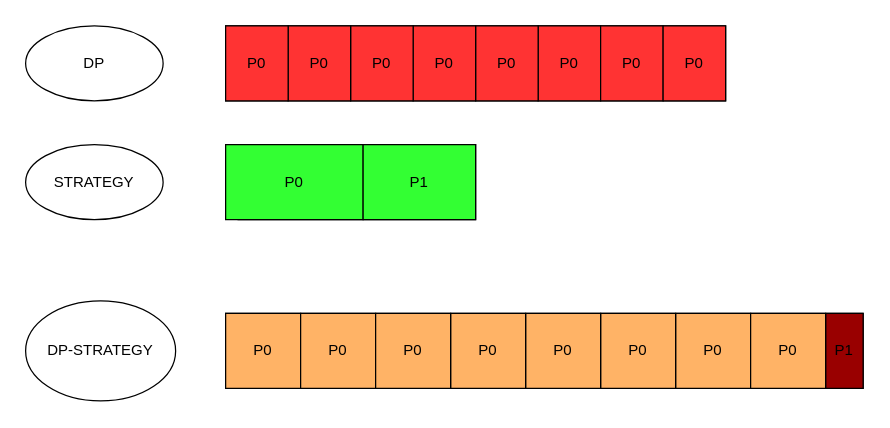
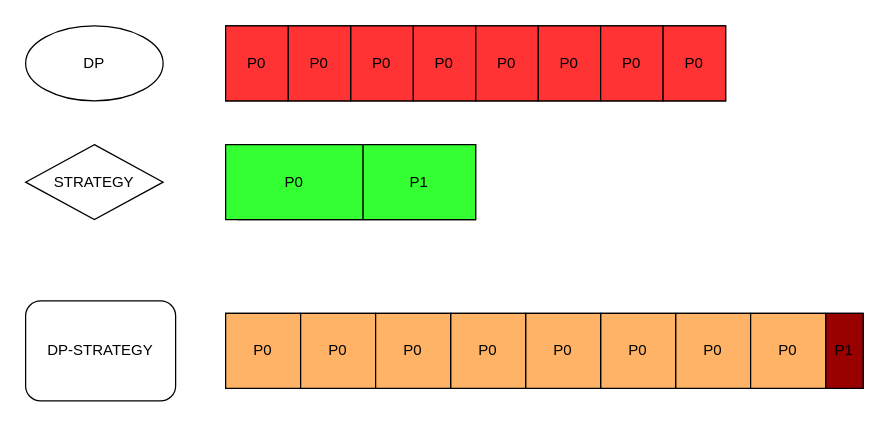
  <mxCell id="0" />
  <mxCell id="1" parent="0" />
  <mxCell id="2" value="DP" style="rounded=0;whiteSpace=wrap;html=1;fillColor=#FF3333;" vertex="1" parent="1"><mxGeometry x="180" y="20" width="400" height="60" as="geometry" /></mxCell>
  <mxCell id="3" value="" style="rounded=0;whiteSpace=wrap;html=1;fillColor=#33FF33;" vertex="1" parent="1"><mxGeometry x="190" y="115" width="190" height="60" as="geometry" /></mxCell>
  <mxCell id="4" value="" style="rounded=0;whiteSpace=wrap;html=1;" vertex="1" parent="1"><mxGeometry x="180" y="250" width="510" height="60" as="geometry" /></mxCell>
  <mxCell id="5" value="P0" style="rounded=0;whiteSpace=wrap;html=1;fillColor=#FF3333;" vertex="1" parent="1"><mxGeometry x="430" y="20" width="50" height="60" as="geometry" /></mxCell>
  <mxCell id="6" value="P0" style="rounded=0;whiteSpace=wrap;html=1;fillColor=#FF3333;" vertex="1" parent="1"><mxGeometry x="380" y="20" width="50" height="60" as="geometry" /></mxCell>
  <mxCell id="7" value="P0" style="rounded=0;whiteSpace=wrap;html=1;fillColor=#FF3333;" vertex="1" parent="1"><mxGeometry x="330" y="20" width="50" height="60" as="geometry" /></mxCell>
  <mxCell id="8" value="P0" style="rounded=0;whiteSpace=wrap;html=1;fillColor=#FF3333;" vertex="1" parent="1"><mxGeometry x="280" y="20" width="50" height="60" as="geometry" /></mxCell>
  <mxCell id="9" value="P0" style="rounded=0;whiteSpace=wrap;html=1;fillColor=#FF3333;" vertex="1" parent="1"><mxGeometry x="230" y="20" width="50" height="60" as="geometry" /></mxCell>
  <mxCell id="10" value="P0" style="rounded=0;whiteSpace=wrap;html=1;fillColor=#FF3333;" vertex="1" parent="1"><mxGeometry x="180" y="20" width="50" height="60" as="geometry" /></mxCell>
  <mxCell id="11" value="P0" style="rounded=0;whiteSpace=wrap;html=1;fillColor=#FF3333;" vertex="1" parent="1"><mxGeometry x="480" y="20" width="50" height="60" as="geometry" /></mxCell>
  <mxCell id="12" value="P0" style="rounded=0;whiteSpace=wrap;html=1;fillColor=#FF3333;" vertex="1" parent="1"><mxGeometry x="530" y="20" width="50" height="60" as="geometry" /></mxCell>
  <mxCell id="13" value="P0" style="rounded=0;whiteSpace=wrap;html=1;fillColor=#33FF33;" vertex="1" parent="1"><mxGeometry x="180" y="115" width="110" height="60" as="geometry" /></mxCell>
  <mxCell id="14" value="P1" style="rounded=0;whiteSpace=wrap;html=1;fillColor=#33FF33;" vertex="1" parent="1"><mxGeometry x="290" y="115" width="90" height="60" as="geometry" /></mxCell>
  <mxCell id="15" value="DP" style="ellipse;whiteSpace=wrap;html=1;" vertex="1" parent="1"><mxGeometry x="20" y="20" width="110" height="60" as="geometry" /></mxCell>
- <mxCell id="16" value="STRATEGY" style="ellipse;whiteSpace=wrap;html=1;" vertex="1" parent="1"><mxGeometry x="20" y="115" width="110" height="60" as="geometry" /></mxCell>
- <mxCell id="17" value="DP-STRATEGY" style="ellipse;whiteSpace=wrap;html=1;fillColor=#FFFFFF;" vertex="1" parent="1"><mxGeometry x="20" y="240" width="120" height="80" as="geometry" /></mxCell>
+ <mxCell id="16" value="STRATEGY" style="rhombus;whiteSpace=wrap;html=1;" vertex="1" parent="1"><mxGeometry x="20" y="115" width="110" height="60" as="geometry" /></mxCell>
+ <mxCell id="17" value="DP-STRATEGY" style="whiteSpace=wrap;html=1;fillColor=#FFFFFF;rounded=1;" vertex="1" parent="1"><mxGeometry x="20" y="240" width="120" height="80" as="geometry" /></mxCell>
  <mxCell id="18" value="P0" style="rounded=0;whiteSpace=wrap;html=1;fillColor=#FFB366;" vertex="1" parent="1"><mxGeometry x="180" y="250" width="60" height="60" as="geometry" /></mxCell>
  <mxCell id="19" value="P0" style="rounded=0;whiteSpace=wrap;html=1;fillColor=#FFB366;" vertex="1" parent="1"><mxGeometry x="240" y="250" width="60" height="60" as="geometry" /></mxCell>
  <mxCell id="20" value="P0" style="rounded=0;whiteSpace=wrap;html=1;fillColor=#FFB366;" vertex="1" parent="1"><mxGeometry x="540" y="250" width="60" height="60" as="geometry" /></mxCell>
  <mxCell id="21" value="P0" style="rounded=0;whiteSpace=wrap;html=1;fillColor=#FFB366;" vertex="1" parent="1"><mxGeometry x="480" y="250" width="60" height="60" as="geometry" /></mxCell>
  <mxCell id="22" value="P0" style="rounded=0;whiteSpace=wrap;html=1;fillColor=#FFB366;" vertex="1" parent="1"><mxGeometry x="420" y="250" width="60" height="60" as="geometry" /></mxCell>
  <mxCell id="23" value="P0" style="rounded=0;whiteSpace=wrap;html=1;fillColor=#FFB366;" vertex="1" parent="1"><mxGeometry x="360" y="250" width="60" height="60" as="geometry" /></mxCell>
  <mxCell id="24" value="P0" style="rounded=0;whiteSpace=wrap;html=1;fillColor=#FFB366;" vertex="1" parent="1"><mxGeometry x="300" y="250" width="60" height="60" as="geometry" /></mxCell>
  <mxCell id="25" value="P1" style="rounded=0;whiteSpace=wrap;html=1;fillColor=#990000;" vertex="1" parent="1"><mxGeometry x="660" y="250" width="30" height="60" as="geometry" /></mxCell>
  <mxCell id="26" value="P0" style="rounded=0;whiteSpace=wrap;html=1;fillColor=#FFB366;" vertex="1" parent="1"><mxGeometry x="600" y="250" width="60" height="60" as="geometry" /></mxCell>
